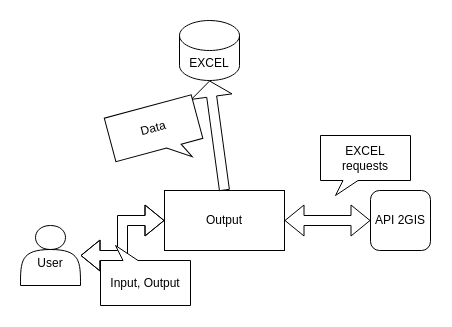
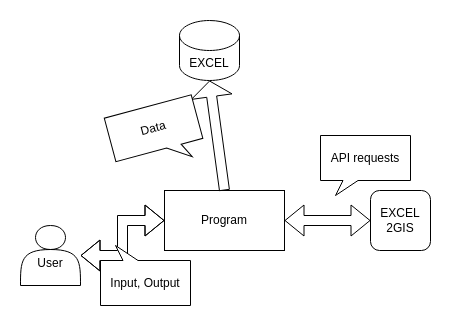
  <mxCell id="0" />
  <mxCell id="1" parent="0" />
- <mxCell id="2" value="Output" style="rounded=0;whiteSpace=wrap;html=1;" vertex="1" parent="1"><mxGeometry x="164" y="190" width="120" height="60" as="geometry" /></mxCell>
+ <mxCell id="2" value="Program" style="rounded=0;whiteSpace=wrap;html=1;" vertex="1" parent="1"><mxGeometry x="164" y="190" width="120" height="60" as="geometry" /></mxCell>
  <mxCell id="3" value="EXCEL" style="shape=cylinder3;whiteSpace=wrap;html=1;boundedLbl=1;backgroundOutline=1;size=15;" vertex="1" parent="1"><mxGeometry x="179" y="20" width="60" height="60" as="geometry" /></mxCell>
- <mxCell id="4" value="API 2GIS" style="rounded=1;whiteSpace=wrap;html=1;" vertex="1" parent="1"><mxGeometry x="370" y="190" width="60" height="60" as="geometry" /></mxCell>
+ <mxCell id="4" value="EXCEL 2GIS" style="rounded=1;whiteSpace=wrap;html=1;" vertex="1" parent="1"><mxGeometry x="370" y="190" width="60" height="60" as="geometry" /></mxCell>
  <mxCell id="5" value="" style="edgeStyle=orthogonalEdgeStyle;rounded=0;orthogonalLoop=1;jettySize=auto;html=1;shape=flexArrow;startArrow=block;" edge="1" parent="1" source="6" target="2"><mxGeometry relative="1" as="geometry" /></mxCell>
  <mxCell id="6" value="&lt;br&gt;User" style="shape=actor;whiteSpace=wrap;html=1;" vertex="1" parent="1"><mxGeometry x="20" y="225" width="60" height="60" as="geometry" /></mxCell>
  <mxCell id="7" value="" style="shape=flexArrow;endArrow=classic;html=1;rounded=0;exitX=0.5;exitY=0;exitDx=0;exitDy=0;entryX=0.5;entryY=1;entryDx=0;entryDy=0;entryPerimeter=0;endWidth=30;endSize=4.925;" edge="1" parent="1" source="2" target="3"><mxGeometry width="50" height="50" relative="1" as="geometry"><mxPoint x="300" y="195" as="sourcePoint" /><mxPoint x="350" y="145" as="targetPoint" /></mxGeometry></mxCell>
  <mxCell id="8" value="" style="shape=flexArrow;endArrow=classic;html=1;rounded=0;exitX=1;exitY=0.5;exitDx=0;exitDy=0;entryX=0;entryY=0.5;entryDx=0;entryDy=0;startArrow=block;" edge="1" parent="1" source="2" target="4"><mxGeometry width="50" height="50" relative="1" as="geometry"><mxPoint x="300" y="195" as="sourcePoint" /><mxPoint x="350" y="145" as="targetPoint" /></mxGeometry></mxCell>
- <mxCell id="9" value="EXCEL requests" style="whiteSpace=wrap;html=1;shape=mxgraph.basic.rectCallout;dx=30;dy=15;boundedLbl=1;" vertex="1" parent="1"><mxGeometry x="320" y="135" width="90" height="60" as="geometry" /></mxCell>
+ <mxCell id="9" value="API requests" style="whiteSpace=wrap;html=1;shape=mxgraph.basic.rectCallout;dx=30;dy=15;boundedLbl=1;" vertex="1" parent="1"><mxGeometry x="320" y="135" width="90" height="60" as="geometry" /></mxCell>
  <mxCell id="10" value="Data" style="whiteSpace=wrap;html=1;shape=mxgraph.basic.rectCallout;dx=30;dy=15;boundedLbl=1;flipH=1;rotation=-15;" vertex="1" parent="1"><mxGeometry x="110" y="105" width="90" height="60" as="geometry" /></mxCell>
  <mxCell id="11" value="Input, Output" style="whiteSpace=wrap;html=1;shape=mxgraph.basic.rectCallout;dx=30;dy=15;boundedLbl=1;flipH=0;rotation=0;flipV=1;" vertex="1" parent="1"><mxGeometry x="100" y="245" width="90" height="60" as="geometry" /></mxCell>
